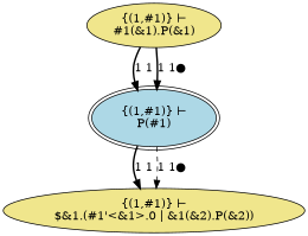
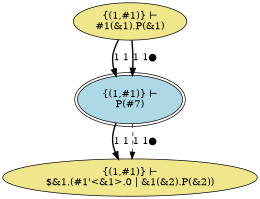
  digraph {
    fontname="DejaVu Serif"
    node [fillcolor=khaki fontname="DejaVu Serif" style=filled]
    edge [fontname="DejaVu Serif" style=bold]
-   n1 [fillcolor=lightblue label="{(1,#1)} ⊢\nP(#1)" peripheries=2]
+   n1 [fillcolor=lightblue label="{(1,#1)} ⊢\nP(#7)" peripheries=2]
    n2 [label="{(1,#1)} ⊢\n$&1.(#1'<&1>.0 | &1(&2).P(&2))"]
    n3 [label="{(1,#1)} ⊢\n#1(&1).P(&1)"]
    n1 -> n2 [label="1 1 "]
    n1 -> n2 [label="1 1● " style=dashed]
    n3 -> n1 [label="1 1 "]
    n3 -> n1 [label="1 1● "]
  }
